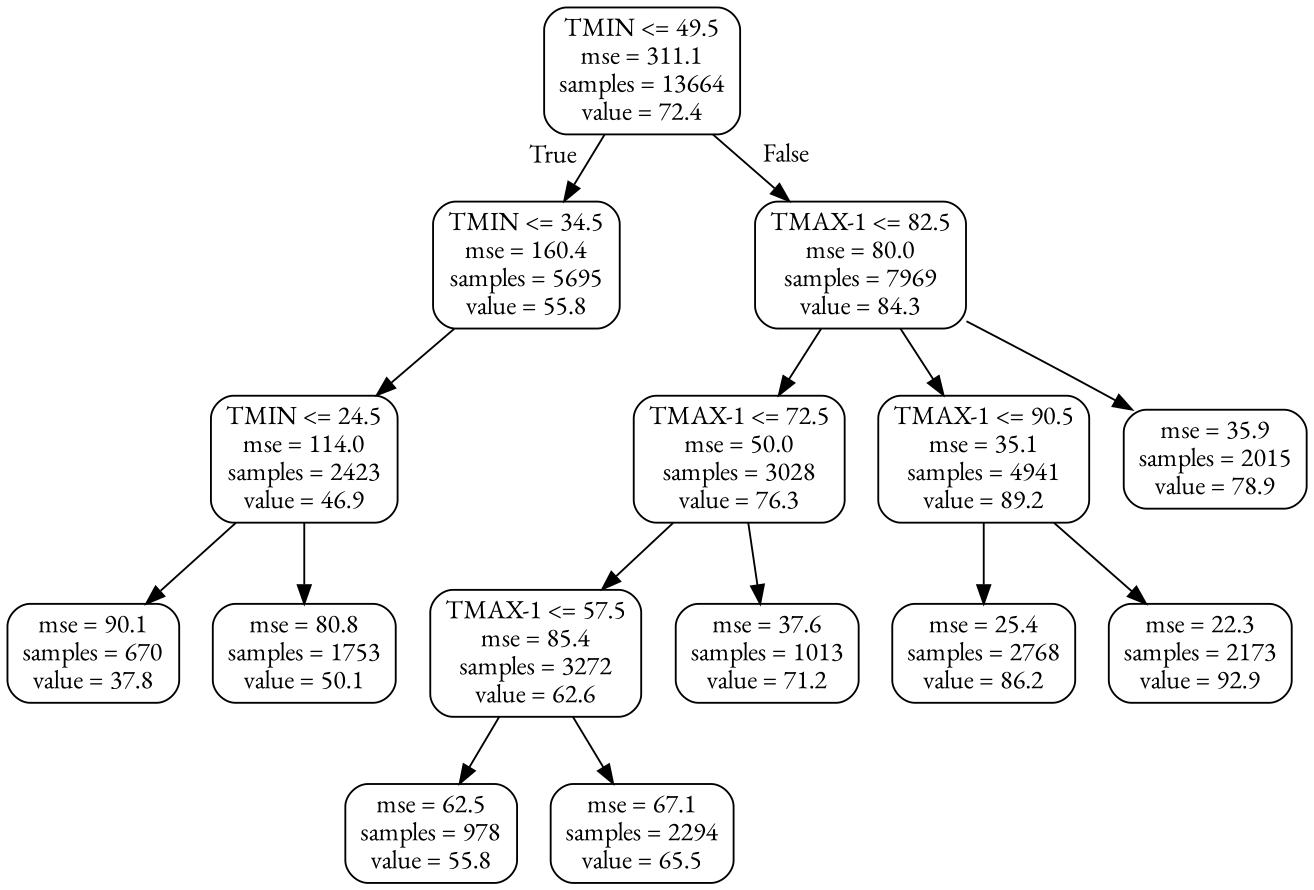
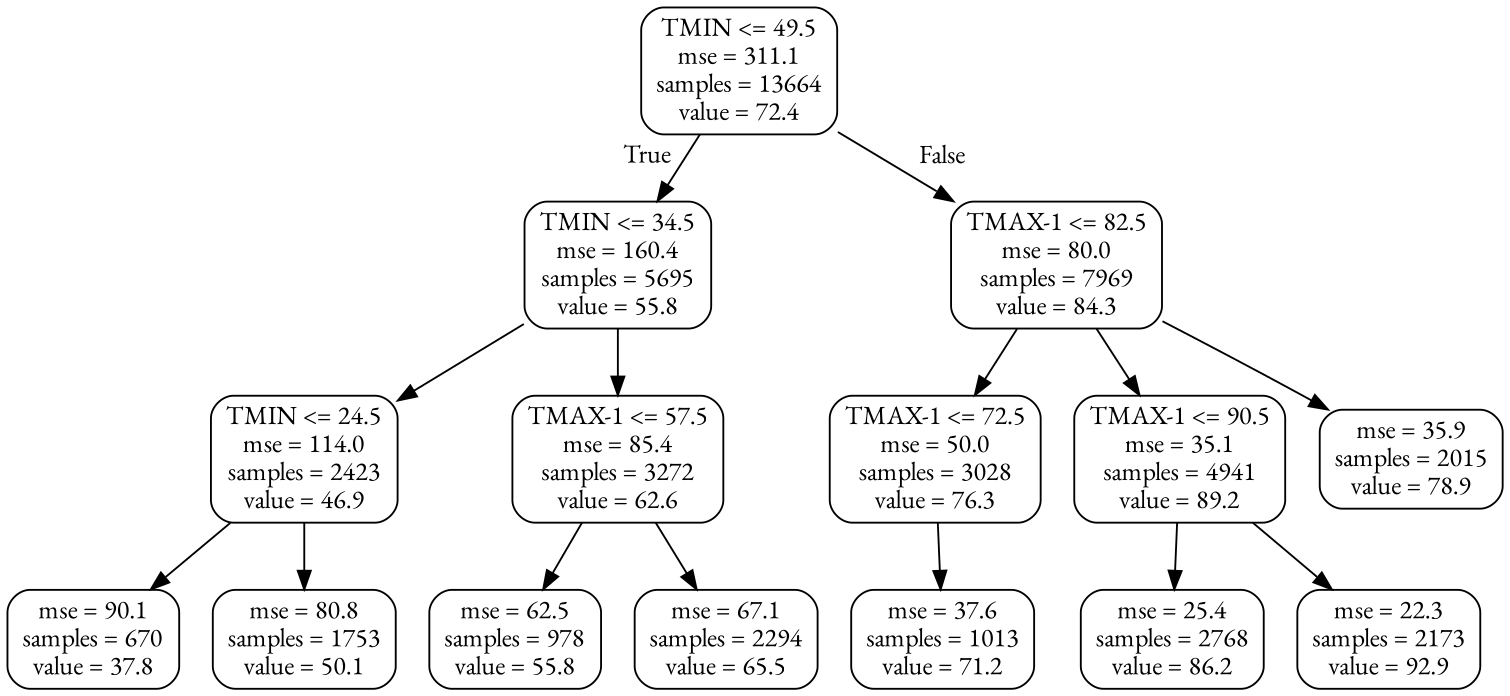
  digraph {
    fontname="EB Garamond"
    node [color=black fontname="EB Garamond" shape=box style=rounded]
    edge [fontname="EB Garamond"]
    n1 [label="TMIN <= 49.5\nmse = 311.1\nsamples = 13664\nvalue = 72.4"]
    n2 [label="TMIN <= 34.5\nmse = 160.4\nsamples = 5695\nvalue = 55.8"]
    n3 [label="TMAX-1 <= 82.5\nmse = 80.0\nsamples = 7969\nvalue = 84.3"]
    n4 [label="TMIN <= 24.5\nmse = 114.0\nsamples = 2423\nvalue = 46.9"]
    n5 [label="TMAX-1 <= 57.5\nmse = 85.4\nsamples = 3272\nvalue = 62.6"]
    n6 [label="TMAX-1 <= 72.5\nmse = 50.0\nsamples = 3028\nvalue = 76.3"]
    n7 [label="TMAX-1 <= 90.5\nmse = 35.1\nsamples = 4941\nvalue = 89.2"]
    n8 [label="mse = 35.9\nsamples = 2015\nvalue = 78.9"]
    n9 [label="mse = 90.1\nsamples = 670\nvalue = 37.8"]
    n10 [label="mse = 80.8\nsamples = 1753\nvalue = 50.1"]
    n11 [label="mse = 62.5\nsamples = 978\nvalue = 55.8"]
    n12 [label="mse = 67.1\nsamples = 2294\nvalue = 65.5"]
    n13 [label="mse = 37.6\nsamples = 1013\nvalue = 71.2"]
    n14 [label="mse = 25.4\nsamples = 2768\nvalue = 86.2"]
    n15 [label="mse = 22.3\nsamples = 2173\nvalue = 92.9"]
    n1 -> n2 [headlabel=True labelangle=45 labeldistance=2.5]
    n1 -> n3 [headlabel=False labelangle=-45 labeldistance=2.5]
    n2 -> n4
-   n6 -> n5
+   n2 -> n5
    n3 -> n6
    n3 -> n7
    n3 -> n8
    n4 -> n9
    n4 -> n10
    n5 -> n11
    n5 -> n12
    n6 -> n13
    n7 -> n14
    n7 -> n15
  }
